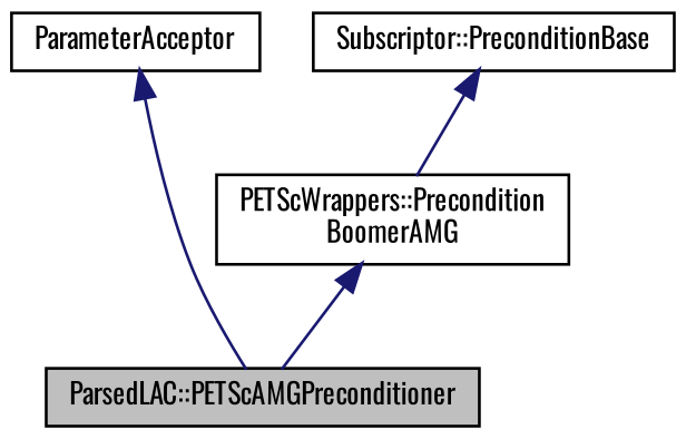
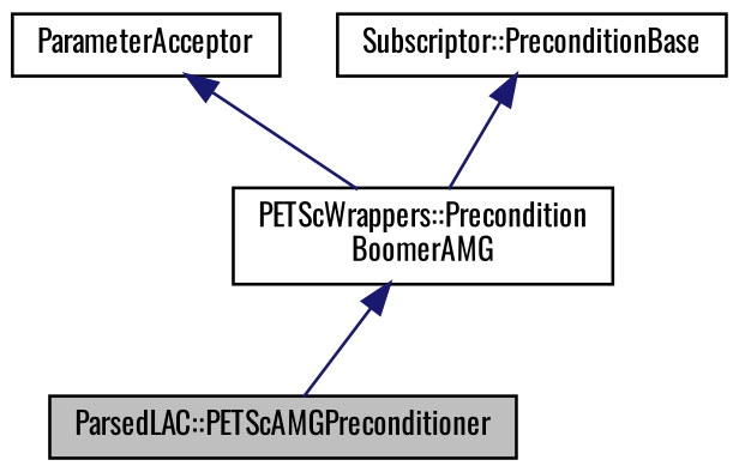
  digraph {
    fontname=Oswald
    node [color=black fontname=Oswald fontsize=10 shape=record]
    edge [color=midnightblue dir=back fontname=Oswald fontsize=10 labelfontname=Helvetica labelfontsize=10 style=solid]
    n1 [fillcolor=grey75 fontcolor=black height=0.2 label="ParsedLAC::PETScAMGPreconditioner" style=filled width=0.4]
    n2 [height=0.2 label=ParameterAcceptor width=0.4]
    n3 [height=0.2 label="Subscriptor::PreconditionBase" width=0.4]
    n4 [height=0.2 label="PETScWrappers::Precondition\lBoomerAMG" width=0.4]
-   n2 -> n1
+   n2 -> n4
    n3 -> n4
    n4 -> n1
  }
